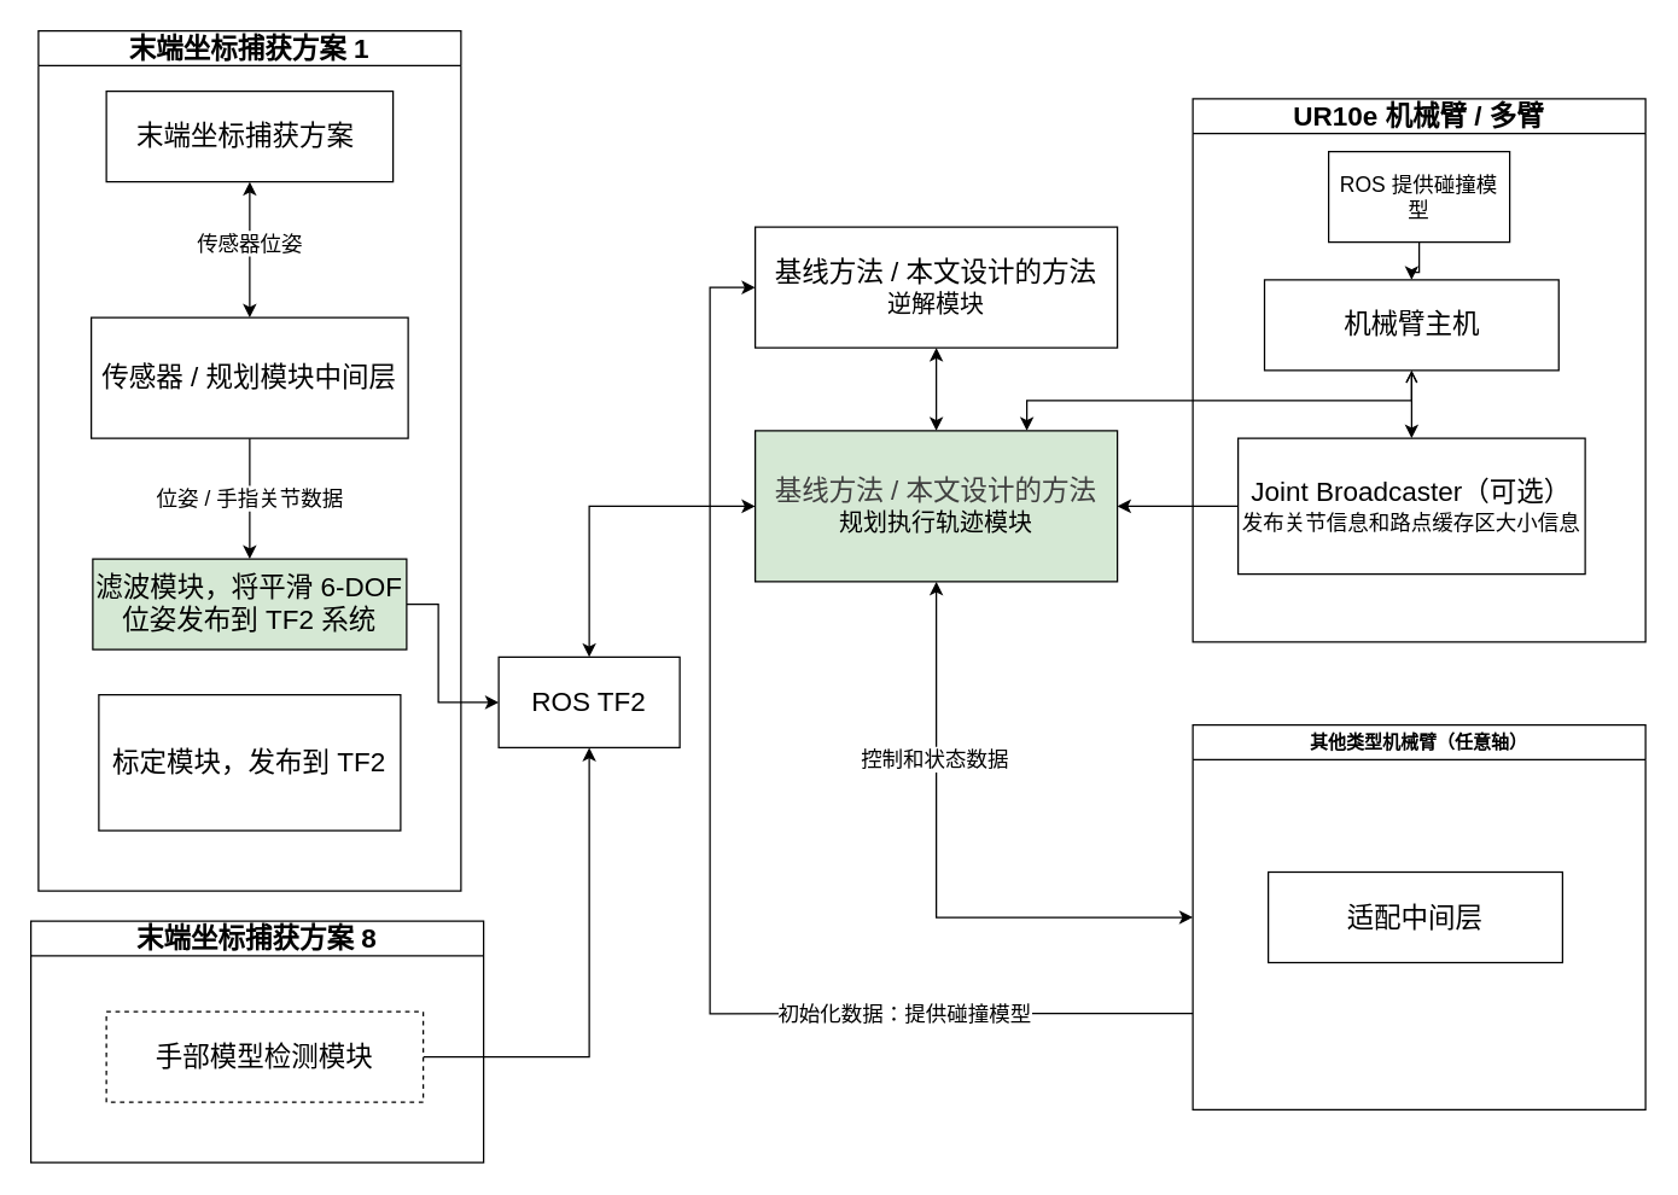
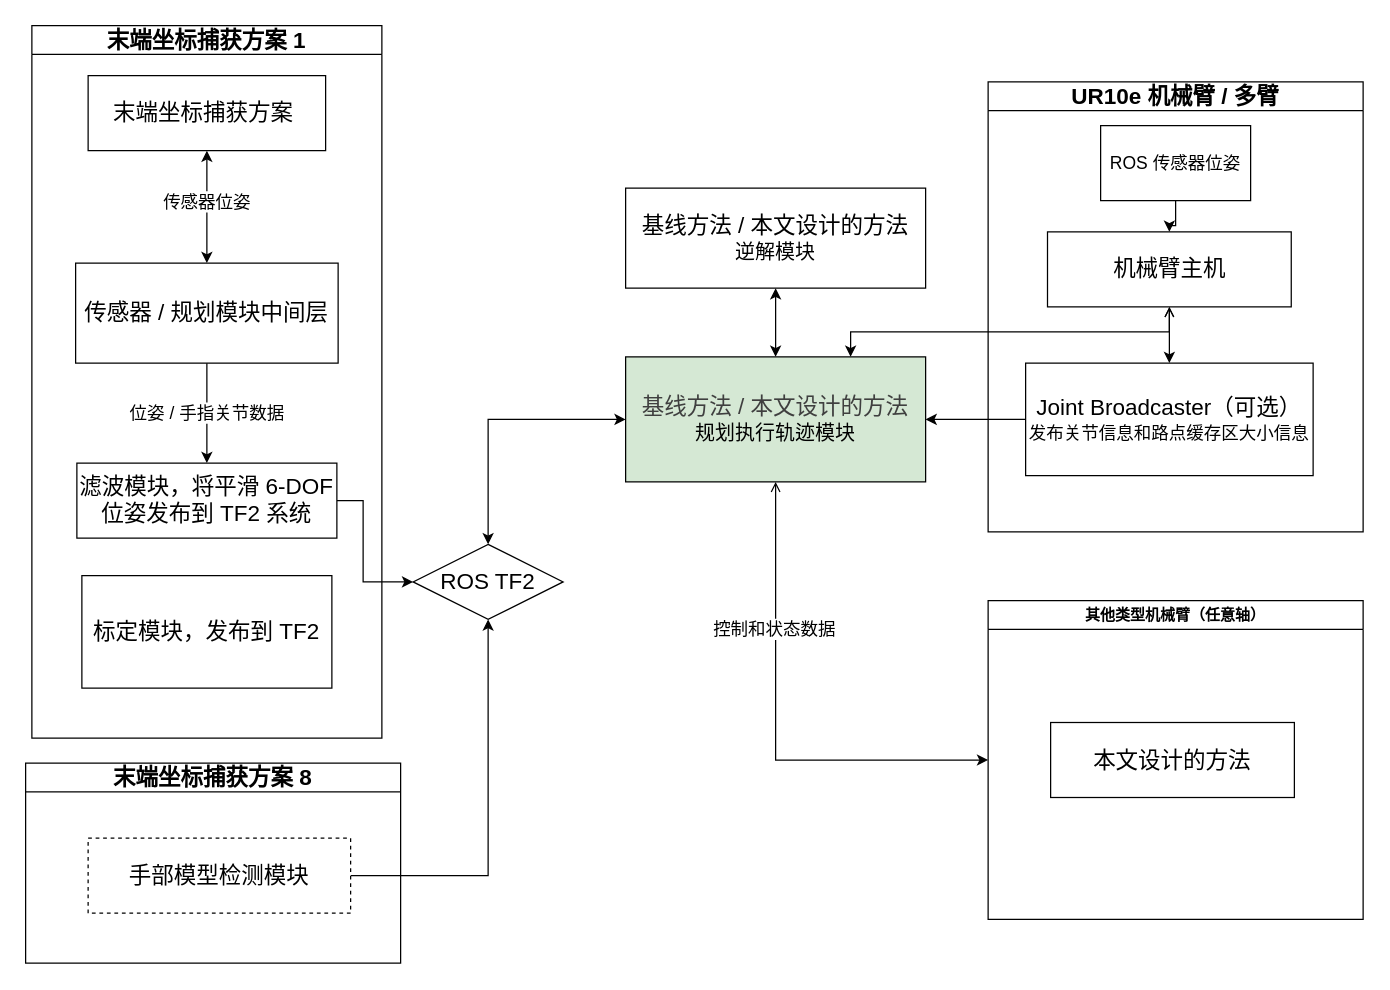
  <mxCell id="0" />
  <mxCell id="1" parent="0" />
  <mxCell id="2" style="edgeStyle=orthogonalEdgeStyle;rounded=0;orthogonalLoop=1;jettySize=auto;html=1;" parent="1" source="4" target="9" edge="1"><mxGeometry relative="1" as="geometry" /></mxCell>
  <mxCell id="3" value="&lt;font style=&quot;font-size: 14px;&quot;&gt;位姿 / 手指关节数据&lt;/font&gt;" style="edgeLabel;html=1;align=center;verticalAlign=middle;resizable=0;points=[];" parent="2" vertex="1" connectable="0"><mxGeometry x="-0.013" y="-1" relative="1" as="geometry"><mxPoint as="offset" /></mxGeometry></mxCell>
  <mxCell id="4" value="&lt;font style=&quot;font-size: 18px;&quot;&gt;传感器 / 规划模块中间层&lt;/font&gt;" style="rounded=0;whiteSpace=wrap;html=1;" parent="1" vertex="1"><mxGeometry x="60" y="210" width="210" height="80" as="geometry" /></mxCell>
  <mxCell id="5" style="edgeStyle=orthogonalEdgeStyle;rounded=0;orthogonalLoop=1;jettySize=auto;html=1;entryX=0.5;entryY=0;entryDx=0;entryDy=0;startArrow=classic;startFill=1;" parent="1" source="7" target="4" edge="1"><mxGeometry relative="1" as="geometry" /></mxCell>
  <mxCell id="6" value="&lt;font style=&quot;font-size: 14px;&quot;&gt;传感器位姿&lt;/font&gt;" style="edgeLabel;html=1;align=center;verticalAlign=middle;resizable=0;points=[];" parent="5" vertex="1" connectable="0"><mxGeometry x="-0.116" y="-1" relative="1" as="geometry"><mxPoint as="offset" /></mxGeometry></mxCell>
  <mxCell id="7" value="&lt;font style=&quot;font-size: 18px;&quot;&gt;末端坐标捕获方案&amp;nbsp;&lt;/font&gt;" style="rounded=0;whiteSpace=wrap;html=1;" parent="1" vertex="1"><mxGeometry x="70" y="60" width="190" height="60" as="geometry" /></mxCell>
  <mxCell id="8" style="edgeStyle=orthogonalEdgeStyle;rounded=0;orthogonalLoop=1;jettySize=auto;html=1;entryX=0;entryY=0.5;entryDx=0;entryDy=0;" parent="1" source="9" target="11" edge="1"><mxGeometry relative="1" as="geometry"><Array as="points"><mxPoint x="290" y="400" /><mxPoint x="290" y="465" /></Array></mxGeometry></mxCell>
- <mxCell id="9" value="&lt;font style=&quot;font-size: 18px;&quot;&gt;滤波模块，将平滑 6-DOF 位姿发布到 TF2 系统&lt;/font&gt;" style="rounded=0;whiteSpace=wrap;html=1;fillColor=#d5e8d4;" parent="1" vertex="1"><mxGeometry x="61" y="370" width="208" height="60" as="geometry" /></mxCell>
+ <mxCell id="9" value="&lt;font style=&quot;font-size: 18px;&quot;&gt;滤波模块，将平滑 6-DOF 位姿发布到 TF2 系统&lt;/font&gt;" style="rounded=0;whiteSpace=wrap;html=1;" parent="1" vertex="1"><mxGeometry x="61" y="370" width="208" height="60" as="geometry" /></mxCell>
  <mxCell id="10" style="edgeStyle=orthogonalEdgeStyle;rounded=0;orthogonalLoop=1;jettySize=auto;html=1;exitX=0.5;exitY=0;exitDx=0;exitDy=0;entryX=0;entryY=0.5;entryDx=0;entryDy=0;startArrow=classic;startFill=1;" parent="1" source="11" target="14" edge="1"><mxGeometry relative="1" as="geometry" /></mxCell>
- <mxCell id="11" value="&lt;font style=&quot;font-size: 18px;&quot;&gt;ROS TF2&lt;/font&gt;" style="rounded=0;whiteSpace=wrap;html=1;" parent="1" vertex="1"><mxGeometry x="330" y="435" width="120" height="60" as="geometry" /></mxCell>
+ <mxCell id="11" value="&lt;font style=&quot;font-size: 18px;&quot;&gt;ROS TF2&lt;/font&gt;" style="rhombus;whiteSpace=wrap;html=1;" parent="1" vertex="1"><mxGeometry x="330" y="435" width="120" height="60" as="geometry" /></mxCell>
  <mxCell id="12" value="&lt;div&gt;&lt;font style=&quot;font-size: 18px;&quot;&gt;标定模块，发布到 TF2&lt;/font&gt;&lt;/div&gt;" style="rounded=0;whiteSpace=wrap;html=1;" parent="1" vertex="1"><mxGeometry x="65" y="460" width="200" height="90" as="geometry" /></mxCell>
  <mxCell id="13" style="edgeStyle=orthogonalEdgeStyle;rounded=0;orthogonalLoop=1;jettySize=auto;html=1;exitX=0.75;exitY=0;exitDx=0;exitDy=0;entryX=0.5;entryY=1;entryDx=0;entryDy=0;startArrow=classic;startFill=1;endArrow=open;" parent="1" source="14" target="28" edge="1"><mxGeometry relative="1" as="geometry"><mxPoint x="690" y="265" as="targetPoint" /></mxGeometry></mxCell>
  <mxCell id="14" value="&lt;div&gt;&lt;font style=&quot;font-size: 18px;&quot;&gt;&lt;span style=&quot;color: rgb(63, 63, 63); background-color: transparent;&quot;&gt;基线方法 / 本文设计的方法&lt;/span&gt;&lt;/font&gt;&lt;/div&gt;&lt;div&gt;&lt;font size=&quot;3&quot;&gt;规划执行轨迹模块&lt;/font&gt;&lt;/div&gt;" style="rounded=0;whiteSpace=wrap;html=1;fillColor=#d5e8d4;" parent="1" vertex="1"><mxGeometry x="500" y="285" width="240" height="100" as="geometry" /></mxCell>
  <mxCell id="15" style="edgeStyle=orthogonalEdgeStyle;rounded=0;orthogonalLoop=1;jettySize=auto;html=1;" parent="1" source="29" target="28" edge="1"><mxGeometry relative="1" as="geometry" /></mxCell>
  <mxCell id="16" style="edgeStyle=orthogonalEdgeStyle;rounded=0;orthogonalLoop=1;jettySize=auto;html=1;entryX=0.5;entryY=0;entryDx=0;entryDy=0;startArrow=classic;startFill=1;" parent="1" source="19" target="14" edge="1"><mxGeometry relative="1" as="geometry" /></mxCell>
- <mxCell id="17" style="edgeStyle=orthogonalEdgeStyle;rounded=0;orthogonalLoop=1;jettySize=auto;html=1;entryX=0;entryY=0.75;entryDx=0;entryDy=0;exitX=0;exitY=0.5;exitDx=0;exitDy=0;startArrow=classic;startFill=1;endArrow=none;endFill=0;" parent="1" source="19" target="32" edge="1"><mxGeometry relative="1" as="geometry"><Array as="points"><mxPoint x="470" y="190" /><mxPoint x="470" y="671" /></Array></mxGeometry></mxCell>
- <mxCell id="18" value="&lt;font style=&quot;font-size: 14px;&quot;&gt;初始化数据：提供碰撞模型&lt;/font&gt;" style="edgeLabel;html=1;align=center;verticalAlign=middle;resizable=0;points=[];" parent="17" vertex="1" connectable="0"><mxGeometry x="0.54" relative="1" as="geometry"><mxPoint as="offset" /></mxGeometry></mxCell>
  <mxCell id="19" value="&lt;font style=&quot;font-size: 18px;&quot;&gt;基线方法 / 本文设计的方法&lt;/font&gt;&lt;div&gt;&lt;font size=&quot;3&quot;&gt;逆解模块&lt;/font&gt;&lt;/div&gt;" style="rounded=0;whiteSpace=wrap;html=1;" parent="1" vertex="1"><mxGeometry x="500" y="150" width="240" height="80" as="geometry" /></mxCell>
  <mxCell id="20" style="edgeStyle=orthogonalEdgeStyle;rounded=0;orthogonalLoop=1;jettySize=auto;html=1;" parent="1" source="21" target="11" edge="1"><mxGeometry relative="1" as="geometry" /></mxCell>
  <mxCell id="21" value="&lt;font style=&quot;font-size: 18px;&quot;&gt;手部模型检测模块&lt;/font&gt;" style="rounded=0;whiteSpace=wrap;html=1;dashed=1;" parent="1" vertex="1"><mxGeometry x="70" y="670" width="210" height="60" as="geometry" /></mxCell>
  <mxCell id="22" value="&lt;font style=&quot;font-size: 18px;&quot;&gt;末端坐标捕获方案 1&lt;/font&gt;" style="swimlane;whiteSpace=wrap;html=1;" parent="1" vertex="1"><mxGeometry x="25" y="20" width="280" height="570" as="geometry" /></mxCell>
  <mxCell id="23" value="&lt;font style=&quot;font-size: 18px;&quot;&gt;末端坐标捕获方案 8&lt;/font&gt;" style="swimlane;whiteSpace=wrap;html=1;" parent="1" vertex="1"><mxGeometry x="20" y="610" width="300" height="160" as="geometry" /></mxCell>
  <mxCell id="24" style="edgeStyle=orthogonalEdgeStyle;rounded=0;orthogonalLoop=1;jettySize=auto;html=1;entryX=0.5;entryY=1;entryDx=0;entryDy=0;startArrow=classic;startFill=1;endArrow=open;" parent="1" source="26" target="28" edge="1"><mxGeometry relative="1" as="geometry" /></mxCell>
  <mxCell id="25" style="edgeStyle=orthogonalEdgeStyle;rounded=0;orthogonalLoop=1;jettySize=auto;html=1;entryX=1;entryY=0.5;entryDx=0;entryDy=0;" parent="1" source="26" target="14" edge="1"><mxGeometry relative="1" as="geometry" /></mxCell>
  <mxCell id="26" value="&lt;font style=&quot;font-size: 18px;&quot;&gt;Joint Broadcaster（可选）&lt;/font&gt;&lt;div&gt;&lt;font style=&quot;font-size: 14px;&quot;&gt;发布关节信息和路点缓存区大小信息&lt;/font&gt;&lt;/div&gt;" style="rounded=0;whiteSpace=wrap;html=1;" parent="1" vertex="1"><mxGeometry x="820" y="290" width="230" height="90" as="geometry" /></mxCell>
  <mxCell id="27" value="&lt;font style=&quot;font-size: 18px;&quot;&gt;UR10e 机械臂 / 多臂&lt;/font&gt;" style="swimlane;whiteSpace=wrap;html=1;" parent="1" vertex="1"><mxGeometry x="790" y="65" width="300" height="360" as="geometry" /></mxCell>
  <mxCell id="28" value="&lt;font style=&quot;font-size: 18px;&quot;&gt;机械臂主机&lt;/font&gt;" style="rounded=0;whiteSpace=wrap;html=1;" parent="27" vertex="1"><mxGeometry x="47.5" y="120" width="195" height="60" as="geometry" /></mxCell>
- <mxCell id="29" value="&lt;font style=&quot;font-size: 14px;&quot;&gt;ROS &lt;span style=&quot;background-color: transparent;&quot;&gt;提供碰撞模型&lt;/span&gt;&lt;/font&gt;" style="rounded=0;whiteSpace=wrap;html=1;" parent="27" vertex="1"><mxGeometry x="90" y="35" width="120" height="60" as="geometry" /></mxCell>
- <mxCell id="30" style="edgeStyle=orthogonalEdgeStyle;rounded=0;orthogonalLoop=1;jettySize=auto;html=1;entryX=0.5;entryY=1;entryDx=0;entryDy=0;startArrow=classic;startFill=1;" parent="1" source="32" target="14" edge="1"><mxGeometry relative="1" as="geometry" /></mxCell>
+ <mxCell id="29" value="&lt;font style=&quot;font-size: 14px;&quot;&gt;ROS &lt;span style=&quot;background-color: transparent;&quot;&gt;传感器位姿&lt;/span&gt;&lt;/font&gt;" style="rounded=0;whiteSpace=wrap;html=1;" parent="27" vertex="1"><mxGeometry x="90" y="35" width="120" height="60" as="geometry" /></mxCell>
+ <mxCell id="30" style="edgeStyle=orthogonalEdgeStyle;rounded=0;orthogonalLoop=1;jettySize=auto;html=1;entryX=0.5;entryY=1;entryDx=0;entryDy=0;startArrow=classic;startFill=1;endArrow=open;" parent="1" source="32" target="14" edge="1"><mxGeometry relative="1" as="geometry" /></mxCell>
  <mxCell id="31" value="&lt;font style=&quot;font-size: 14px;&quot;&gt;控制和状态数据&lt;/font&gt;" style="edgeLabel;html=1;align=center;verticalAlign=middle;resizable=0;points=[];" parent="30" vertex="1" connectable="0"><mxGeometry x="0.4" y="2" relative="1" as="geometry"><mxPoint as="offset" /></mxGeometry></mxCell>
  <mxCell id="32" value="其他类型机械臂（任意轴）" style="swimlane;whiteSpace=wrap;html=1;" parent="1" vertex="1"><mxGeometry x="790" y="480" width="300" height="255" as="geometry" /></mxCell>
- <mxCell id="33" value="&lt;span style=&quot;font-size: 18px;&quot;&gt;适配中间层&lt;/span&gt;" style="rounded=0;whiteSpace=wrap;html=1;" vertex="1" parent="32"><mxGeometry x="50" y="97.5" width="195" height="60" as="geometry" /></mxCell>
+ <mxCell id="33" value="&lt;span style=&quot;font-size: 18px;&quot;&gt;本文设计的方法&lt;/span&gt;" style="rounded=0;whiteSpace=wrap;html=1;" vertex="1" parent="32"><mxGeometry x="50" y="97.5" width="195" height="60" as="geometry" /></mxCell>
